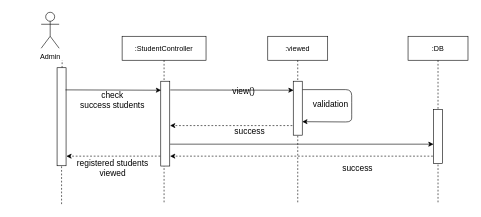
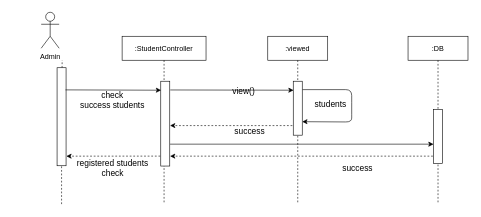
  <mxCell id="0" />
  <mxCell id="1" parent="0" />
- <mxCell id="2" value="&lt;font style=&quot;font-size: 14px&quot;&gt;&lt;span style=&quot;white-space: pre&quot;&gt;validation&lt;/span&gt;&lt;/font&gt;" style="text;html=1;strokeColor=none;fillColor=none;align=center;verticalAlign=middle;whiteSpace=wrap;rounded=0;" parent="1" vertex="1"><mxGeometry x="531" y="164" width="40" height="20" as="geometry" /></mxCell>
+ <mxCell id="2" value="&lt;font style=&quot;font-size: 14px&quot;&gt;&lt;span style=&quot;white-space: pre&quot;&gt;students&lt;/span&gt;&lt;/font&gt;" style="text;html=1;strokeColor=none;fillColor=none;align=center;verticalAlign=middle;whiteSpace=wrap;rounded=0;" parent="1" vertex="1"><mxGeometry x="531" y="164" width="40" height="20" as="geometry" /></mxCell>
  <mxCell id="3" value=":StudentController" style="shape=umlLifeline;perimeter=lifelinePerimeter;container=1;collapsible=0;recursiveResize=0;rounded=0;shadow=0;strokeWidth=1;" parent="1" vertex="1"><mxGeometry x="203" y="60" width="140" height="280" as="geometry" /></mxCell>
  <mxCell id="4" value=":viewed" style="shape=umlLifeline;perimeter=lifelinePerimeter;container=1;collapsible=0;recursiveResize=0;rounded=0;shadow=0;strokeWidth=1;" parent="1" vertex="1"><mxGeometry x="446" y="60" width="100" height="280" as="geometry" /></mxCell>
  <mxCell id="5" value="Admin" style="shape=umlActor;verticalLabelPosition=bottom;verticalAlign=top;html=1;outlineConnect=0;" parent="1" vertex="1"><mxGeometry x="68" y="20" width="30" height="60" as="geometry" /></mxCell>
  <mxCell id="6" value="" style="endArrow=none;dashed=1;html=1;startArrow=none;" parent="1" source="9" edge="1"><mxGeometry width="50" height="50" relative="1" as="geometry"><mxPoint x="103" y="360" as="sourcePoint" /><mxPoint x="103" y="100" as="targetPoint" /></mxGeometry></mxCell>
  <mxCell id="7" value="" style="rounded=0;whiteSpace=wrap;html=1;rotation=90;" parent="1" vertex="1"><mxGeometry x="204.25" y="198.25" width="141.5" height="15" as="geometry" /></mxCell>
  <mxCell id="8" value="" style="rounded=0;whiteSpace=wrap;html=1;rotation=90;" parent="1" vertex="1"><mxGeometry x="451" y="172.5" width="90" height="15" as="geometry" /></mxCell>
  <mxCell id="9" value="" style="rounded=0;whiteSpace=wrap;html=1;rotation=90;" parent="1" vertex="1"><mxGeometry x="20.25" y="186.75" width="163.5" height="15" as="geometry" /></mxCell>
  <mxCell id="10" value="" style="endArrow=none;dashed=1;html=1;" parent="1" target="9" edge="1"><mxGeometry width="50" height="50" relative="1" as="geometry"><mxPoint x="102" y="340" as="sourcePoint" /><mxPoint x="103" y="100" as="targetPoint" /></mxGeometry></mxCell>
  <mxCell id="11" value="" style="endArrow=classic;html=1;exitX=0.226;exitY=0.062;exitDx=0;exitDy=0;exitPerimeter=0;" parent="1" edge="1" source="9"><mxGeometry width="50" height="50" relative="1" as="geometry"><mxPoint x="120" y="150" as="sourcePoint" /><mxPoint x="268.01" y="150" as="targetPoint" /><Array as="points"><mxPoint x="268.01" y="150" /></Array></mxGeometry></mxCell>
  <mxCell id="12" value="&lt;div&gt;&lt;font style=&quot;font-size: 14px&quot;&gt;check&lt;/font&gt;&lt;/div&gt;&lt;div&gt;&lt;font style=&quot;font-size: 14px&quot;&gt; success students&lt;/font&gt;&lt;/div&gt;" style="text;html=1;strokeColor=none;fillColor=none;align=center;verticalAlign=middle;whiteSpace=wrap;rounded=0;" parent="1" vertex="1"><mxGeometry x="97.25" y="155.5" width="180" height="20" as="geometry" /></mxCell>
  <mxCell id="13" value="" style="endArrow=classic;html=1;exitX=0.103;exitY=-0.056;exitDx=0;exitDy=0;exitPerimeter=0;" parent="1" edge="1" source="7"><mxGeometry width="50" height="50" relative="1" as="geometry"><mxPoint x="289" y="150" as="sourcePoint" /><mxPoint x="489" y="150" as="targetPoint" /></mxGeometry></mxCell>
  <mxCell id="14" value=":DB" style="shape=umlLifeline;perimeter=lifelinePerimeter;container=1;collapsible=0;recursiveResize=0;rounded=0;shadow=0;strokeWidth=1;" parent="1" vertex="1"><mxGeometry x="680" y="60" width="100" height="280" as="geometry" /></mxCell>
  <mxCell id="15" value="" style="rounded=0;whiteSpace=wrap;html=1;rotation=90;" parent="14" vertex="1"><mxGeometry x="5" y="160" width="90" height="15" as="geometry" /></mxCell>
  <mxCell id="16" value="" style="endArrow=classic;html=1;exitX=0.114;exitY=0.017;exitDx=0;exitDy=0;exitPerimeter=0;entryX=0.75;entryY=0;entryDx=0;entryDy=0;" parent="1" target="8" edge="1"><mxGeometry width="50" height="50" relative="1" as="geometry"><mxPoint x="504.005" y="149" as="sourcePoint" /><mxPoint x="669.76" y="149.74" as="targetPoint" /><Array as="points"><mxPoint x="586" y="149" /><mxPoint x="586" y="180" /><mxPoint x="586" y="203" /></Array></mxGeometry></mxCell>
  <mxCell id="17" value="" style="endArrow=classic;html=1;dashed=1;" parent="1" edge="1"><mxGeometry width="50" height="50" relative="1" as="geometry"><mxPoint x="487" y="209" as="sourcePoint" /><mxPoint x="283" y="209" as="targetPoint" /></mxGeometry></mxCell>
  <mxCell id="18" value="&lt;font style=&quot;font-size: 14px&quot;&gt;success&lt;/font&gt;" style="text;html=1;strokeColor=none;fillColor=none;align=center;verticalAlign=middle;whiteSpace=wrap;rounded=0;" parent="1" vertex="1"><mxGeometry x="396" y="209" width="40" height="20" as="geometry" /></mxCell>
  <mxCell id="19" value="" style="endArrow=classic;html=1;entryX=0.639;entryY=1;entryDx=0;entryDy=0;entryPerimeter=0;" parent="1" target="15" edge="1"><mxGeometry width="50" height="50" relative="1" as="geometry"><mxPoint x="283" y="240" as="sourcePoint" /><mxPoint x="730" y="229" as="targetPoint" /></mxGeometry></mxCell>
  <mxCell id="20" value="&lt;font style=&quot;font-size: 14px&quot;&gt;view()&lt;/font&gt;" style="text;html=1;strokeColor=none;fillColor=none;align=center;verticalAlign=middle;whiteSpace=wrap;rounded=0;" parent="1" vertex="1"><mxGeometry x="386" y="141" width="40" height="20" as="geometry" /></mxCell>
  <mxCell id="21" value="&lt;font style=&quot;font-size: 14px&quot;&gt;&lt;span style=&quot;white-space: pre&quot;&gt;success&lt;/span&gt;&lt;span style=&quot;white-space: pre&quot;&gt;&lt;/span&gt;&lt;/font&gt;" style="text;html=1;align=center;verticalAlign=middle;whiteSpace=wrap;rounded=0;" parent="1" vertex="1"><mxGeometry x="576" y="270" width="40" height="20" as="geometry" /></mxCell>
  <mxCell id="22" value="" style="endArrow=classic;html=1;dashed=1;exitX=0.861;exitY=1.071;exitDx=0;exitDy=0;exitPerimeter=0;" parent="1" source="15" edge="1"><mxGeometry width="50" height="50" relative="1" as="geometry"><mxPoint x="643" y="260" as="sourcePoint" /><mxPoint x="283" y="260" as="targetPoint" /><Array as="points" /></mxGeometry></mxCell>
- <mxCell id="23" value="&lt;div&gt;&lt;font style=&quot;font-size: 14px&quot;&gt;registered &lt;/font&gt;&lt;font style=&quot;font-size: 14px&quot;&gt;students&lt;/font&gt;&lt;/div&gt;&lt;div&gt;&lt;font style=&quot;font-size: 14px&quot;&gt;viewed&lt;br&gt;&lt;/font&gt;&lt;/div&gt;" style="text;html=1;strokeColor=none;fillColor=none;align=center;verticalAlign=middle;whiteSpace=wrap;rounded=0;" parent="1" vertex="1"><mxGeometry x="62.87" y="270" width="248.75" height="20" as="geometry" /></mxCell>
+ <mxCell id="23" value="&lt;div&gt;&lt;font style=&quot;font-size: 14px&quot;&gt;registered &lt;/font&gt;&lt;font style=&quot;font-size: 14px&quot;&gt;students&lt;/font&gt;&lt;/div&gt;&lt;div&gt;&lt;font style=&quot;font-size: 14px&quot;&gt;check&lt;br&gt;&lt;/font&gt;&lt;/div&gt;" style="text;html=1;strokeColor=none;fillColor=none;align=center;verticalAlign=middle;whiteSpace=wrap;rounded=0;" parent="1" vertex="1"><mxGeometry x="62.87" y="270" width="248.75" height="20" as="geometry" /></mxCell>
  <mxCell id="24" value="" style="endArrow=classic;html=1;dashed=1;exitX=0.883;exitY=1.056;exitDx=0;exitDy=0;exitPerimeter=0;" edge="1" parent="1" source="7"><mxGeometry width="50" height="50" relative="1" as="geometry"><mxPoint x="548.435" y="260" as="sourcePoint" /><mxPoint x="110" y="260.01" as="targetPoint" /><Array as="points" /></mxGeometry></mxCell>
